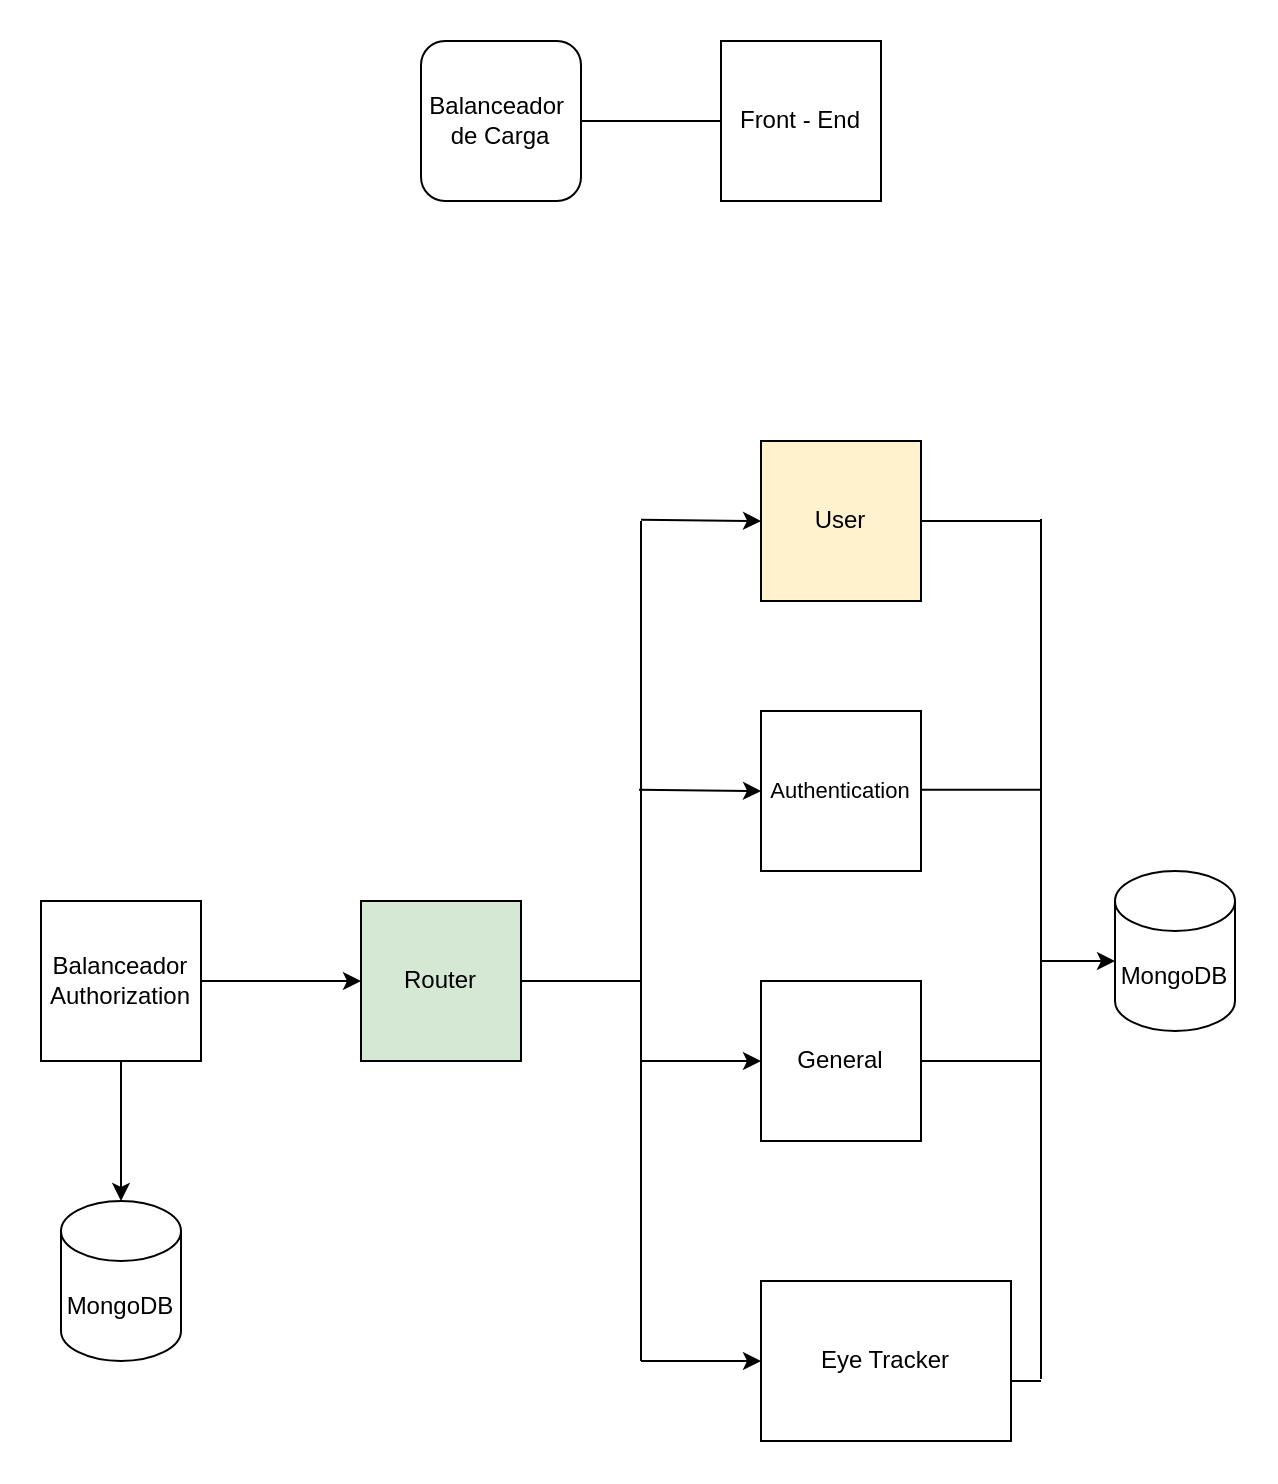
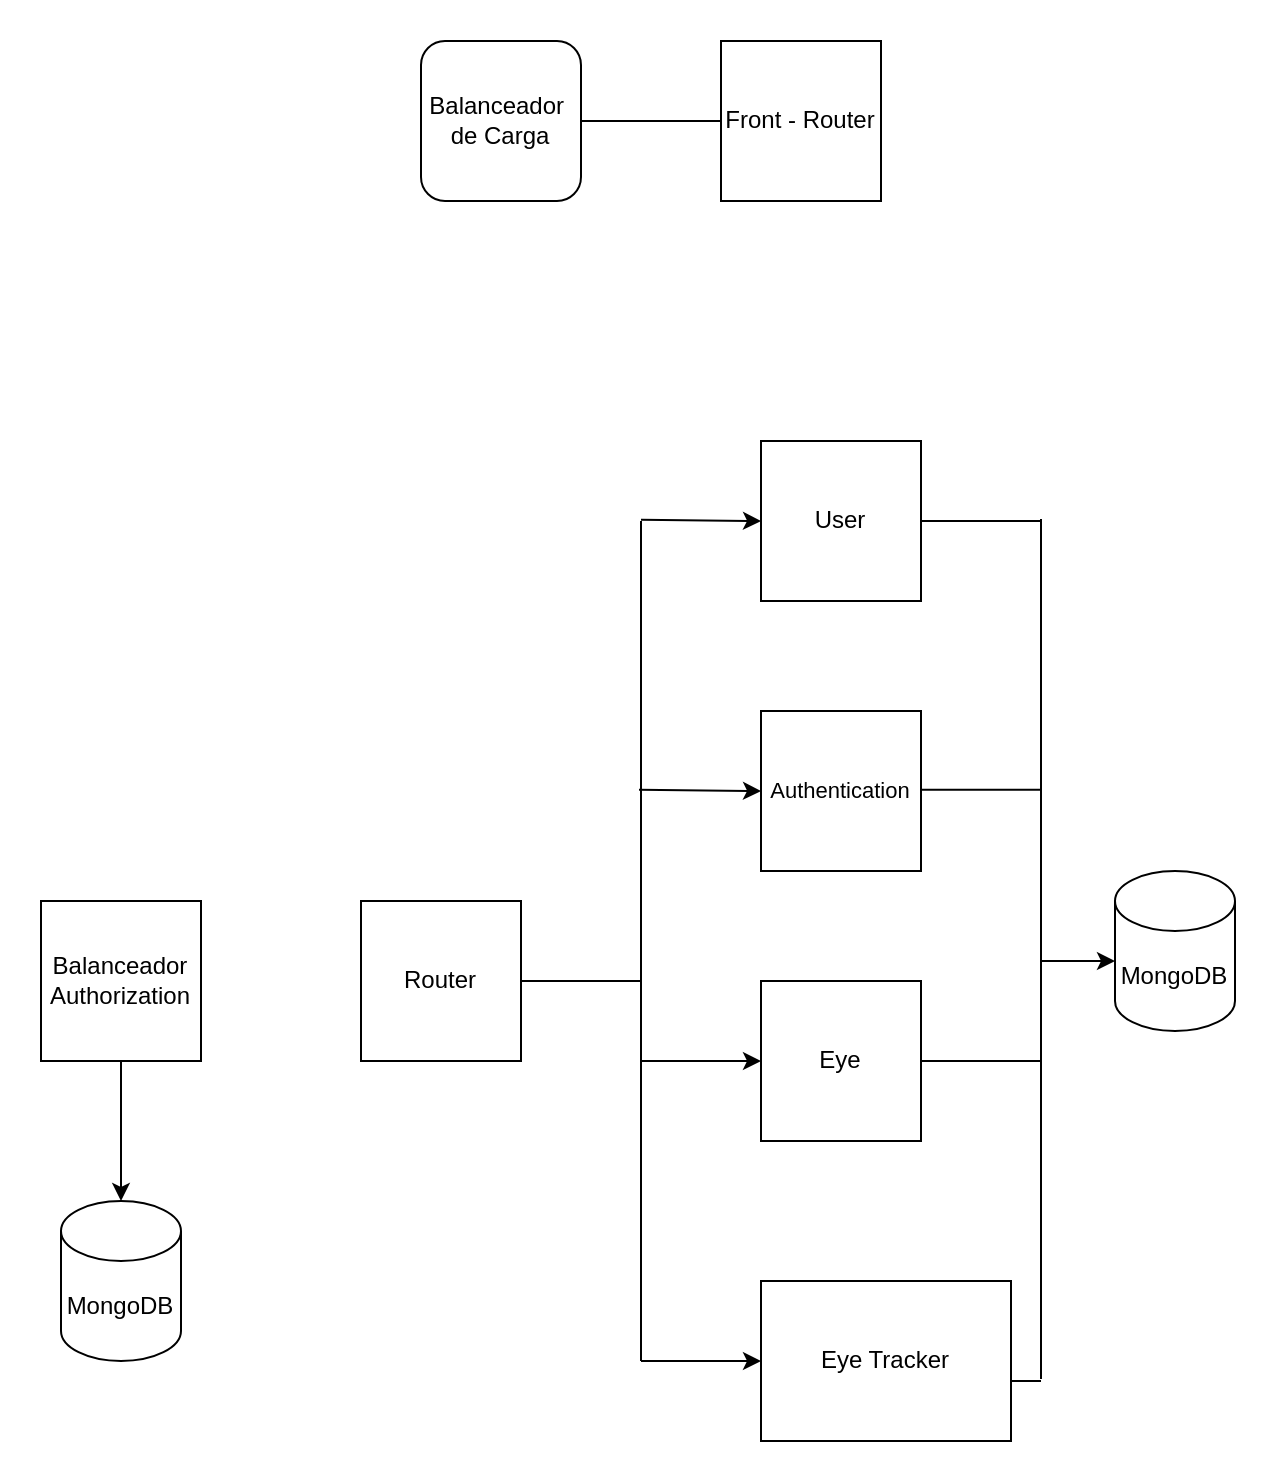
  <mxCell id="0" />
  <mxCell id="1" parent="0" />
  <mxCell id="2" style="edgeStyle=orthogonalEdgeStyle;rounded=0;orthogonalLoop=1;jettySize=auto;html=1;exitX=1;exitY=0.5;exitDx=0;exitDy=0;" edge="1" parent="1" source="3"><mxGeometry relative="1" as="geometry"><mxPoint x="370" y="60" as="targetPoint" /></mxGeometry></mxCell>
  <mxCell id="3" value="Balanceador&amp;nbsp;&lt;br&gt;de Carga" style="whiteSpace=wrap;html=1;aspect=fixed;rounded=1;" vertex="1" parent="1"><mxGeometry x="210" y="20" width="80" height="80" as="geometry" /></mxCell>
- <mxCell id="4" value="Front - End" style="whiteSpace=wrap;html=1;aspect=fixed;" vertex="1" parent="1"><mxGeometry x="360" y="20" width="80" height="80" as="geometry" /></mxCell>
- <mxCell id="5" style="edgeStyle=orthogonalEdgeStyle;rounded=0;orthogonalLoop=1;jettySize=auto;html=1;exitX=1;exitY=0.5;exitDx=0;exitDy=0;entryX=0;entryY=0.5;entryDx=0;entryDy=0;" edge="1" parent="1" source="7" target="12"><mxGeometry relative="1" as="geometry" /></mxCell>
+ <mxCell id="4" value="Front - Router" style="whiteSpace=wrap;html=1;aspect=fixed;" vertex="1" parent="1"><mxGeometry x="360" y="20" width="80" height="80" as="geometry" /></mxCell>
  <mxCell id="6" style="edgeStyle=orthogonalEdgeStyle;rounded=0;orthogonalLoop=1;jettySize=auto;html=1;exitX=0.5;exitY=1;exitDx=0;exitDy=0;" edge="1" parent="1" source="7" target="20"><mxGeometry relative="1" as="geometry" /></mxCell>
  <mxCell id="7" value="&lt;div&gt;Balanceador&lt;/div&gt;&lt;div&gt;Authorization&lt;/div&gt;" style="whiteSpace=wrap;html=1;aspect=fixed;" vertex="1" parent="1"><mxGeometry x="20" y="450" width="80" height="80" as="geometry" /></mxCell>
- <mxCell id="8" value="User" style="whiteSpace=wrap;html=1;aspect=fixed;fillColor=#fff2cc;" vertex="1" parent="1"><mxGeometry x="380" y="220" width="80" height="80" as="geometry" /></mxCell>
+ <mxCell id="8" value="User" style="whiteSpace=wrap;html=1;aspect=fixed;" vertex="1" parent="1"><mxGeometry x="380" y="220" width="80" height="80" as="geometry" /></mxCell>
  <mxCell id="9" value="&lt;font style=&quot;font-size: 11px;&quot;&gt;Authentication&lt;/font&gt;" style="whiteSpace=wrap;html=1;aspect=fixed;" vertex="1" parent="1"><mxGeometry x="380" y="355" width="80" height="80" as="geometry" /></mxCell>
- <mxCell id="10" value="General" style="whiteSpace=wrap;html=1;aspect=fixed;" vertex="1" parent="1"><mxGeometry x="380" y="490" width="80" height="80" as="geometry" /></mxCell>
+ <mxCell id="10" value="Eye" style="whiteSpace=wrap;html=1;aspect=fixed;" vertex="1" parent="1"><mxGeometry x="380" y="490" width="80" height="80" as="geometry" /></mxCell>
  <mxCell id="11" value="Eye Tracker" style="whiteSpace=wrap;html=1;aspect=fixed;" vertex="1" parent="1"><mxGeometry x="380" y="640" width="125" height="80" as="geometry" /></mxCell>
- <mxCell id="12" value="Router" style="whiteSpace=wrap;html=1;aspect=fixed;fillColor=#d5e8d4;" vertex="1" parent="1"><mxGeometry x="180" y="450" width="80" height="80" as="geometry" /></mxCell>
+ <mxCell id="12" value="Router" style="whiteSpace=wrap;html=1;aspect=fixed;" vertex="1" parent="1"><mxGeometry x="180" y="450" width="80" height="80" as="geometry" /></mxCell>
  <mxCell id="13" value="" style="endArrow=none;html=1;rounded=0;" edge="1" parent="1"><mxGeometry width="50" height="50" relative="1" as="geometry"><mxPoint x="260" y="490" as="sourcePoint" /><mxPoint x="320" y="490" as="targetPoint" /></mxGeometry></mxCell>
  <mxCell id="14" value="" style="endArrow=none;html=1;rounded=0;" edge="1" parent="1"><mxGeometry width="50" height="50" relative="1" as="geometry"><mxPoint x="320" y="490" as="sourcePoint" /><mxPoint x="320" y="260" as="targetPoint" /></mxGeometry></mxCell>
  <mxCell id="15" value="" style="endArrow=none;html=1;rounded=0;" edge="1" parent="1"><mxGeometry width="50" height="50" relative="1" as="geometry"><mxPoint x="320" y="680" as="sourcePoint" /><mxPoint x="320" y="490" as="targetPoint" /></mxGeometry></mxCell>
  <mxCell id="16" value="" style="endArrow=classic;html=1;rounded=0;entryX=0;entryY=0.5;entryDx=0;entryDy=0;" edge="1" parent="1" target="8"><mxGeometry width="50" height="50" relative="1" as="geometry"><mxPoint x="320" y="259.41" as="sourcePoint" /><mxPoint x="370" y="259.41" as="targetPoint" /></mxGeometry></mxCell>
  <mxCell id="17" value="" style="endArrow=classic;html=1;rounded=0;entryX=0;entryY=0.5;entryDx=0;entryDy=0;" edge="1" parent="1" target="9"><mxGeometry width="50" height="50" relative="1" as="geometry"><mxPoint x="319" y="394.41" as="sourcePoint" /><mxPoint x="369" y="394.41" as="targetPoint" /></mxGeometry></mxCell>
  <mxCell id="18" value="" style="endArrow=classic;html=1;rounded=0;entryX=0;entryY=0.5;entryDx=0;entryDy=0;" edge="1" parent="1" target="10"><mxGeometry width="50" height="50" relative="1" as="geometry"><mxPoint x="320" y="530" as="sourcePoint" /><mxPoint x="370" y="530" as="targetPoint" /></mxGeometry></mxCell>
  <mxCell id="19" value="" style="endArrow=classic;html=1;rounded=0;entryX=0;entryY=0.5;entryDx=0;entryDy=0;" edge="1" parent="1" target="11"><mxGeometry width="50" height="50" relative="1" as="geometry"><mxPoint x="320" y="680" as="sourcePoint" /><mxPoint x="370" y="680" as="targetPoint" /></mxGeometry></mxCell>
  <mxCell id="20" value="MongoDB" style="shape=cylinder3;whiteSpace=wrap;html=1;boundedLbl=1;backgroundOutline=1;size=15;" vertex="1" parent="1"><mxGeometry x="30" y="600" width="60" height="80" as="geometry" /></mxCell>
  <mxCell id="21" value="MongoDB" style="shape=cylinder3;whiteSpace=wrap;html=1;boundedLbl=1;backgroundOutline=1;size=15;" vertex="1" parent="1"><mxGeometry x="557" y="435" width="60" height="80" as="geometry" /></mxCell>
  <mxCell id="22" value="" style="endArrow=none;html=1;rounded=0;" edge="1" parent="1"><mxGeometry width="50" height="50" relative="1" as="geometry"><mxPoint x="520" y="689" as="sourcePoint" /><mxPoint x="520" y="499" as="targetPoint" /></mxGeometry></mxCell>
  <mxCell id="23" value="" style="endArrow=none;html=1;rounded=0;" edge="1" parent="1"><mxGeometry width="50" height="50" relative="1" as="geometry"><mxPoint x="520" y="499" as="sourcePoint" /><mxPoint x="520" y="259" as="targetPoint" /></mxGeometry></mxCell>
  <mxCell id="24" value="" style="endArrow=classic;html=1;rounded=0;" edge="1" parent="1"><mxGeometry width="50" height="50" relative="1" as="geometry"><mxPoint x="520" y="480" as="sourcePoint" /><mxPoint x="557" y="480" as="targetPoint" /></mxGeometry></mxCell>
  <mxCell id="25" value="" style="endArrow=none;html=1;rounded=0;" edge="1" parent="1"><mxGeometry width="50" height="50" relative="1" as="geometry"><mxPoint x="460" y="260" as="sourcePoint" /><mxPoint x="520" y="260" as="targetPoint" /></mxGeometry></mxCell>
  <mxCell id="26" value="" style="endArrow=none;html=1;rounded=0;" edge="1" parent="1"><mxGeometry width="50" height="50" relative="1" as="geometry"><mxPoint x="460" y="394.41" as="sourcePoint" /><mxPoint x="520" y="394.41" as="targetPoint" /></mxGeometry></mxCell>
  <mxCell id="27" value="" style="endArrow=none;html=1;rounded=0;" edge="1" parent="1"><mxGeometry width="50" height="50" relative="1" as="geometry"><mxPoint x="460" y="530" as="sourcePoint" /><mxPoint x="520" y="530" as="targetPoint" /></mxGeometry></mxCell>
  <mxCell id="28" value="" style="endArrow=none;html=1;rounded=0;exitX=1;exitY=0.625;exitDx=0;exitDy=0;exitPerimeter=0;" edge="1" parent="1" source="11"><mxGeometry width="50" height="50" relative="1" as="geometry"><mxPoint x="470" y="690" as="sourcePoint" /><mxPoint x="520" y="690" as="targetPoint" /></mxGeometry></mxCell>
